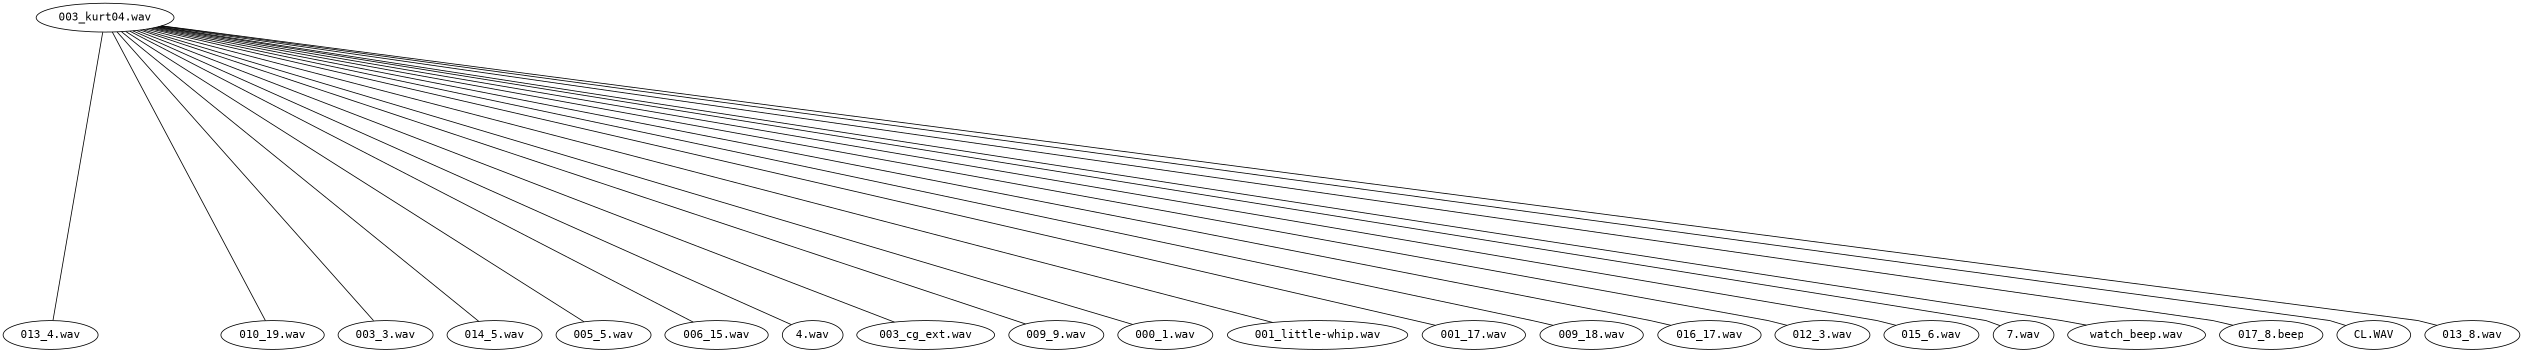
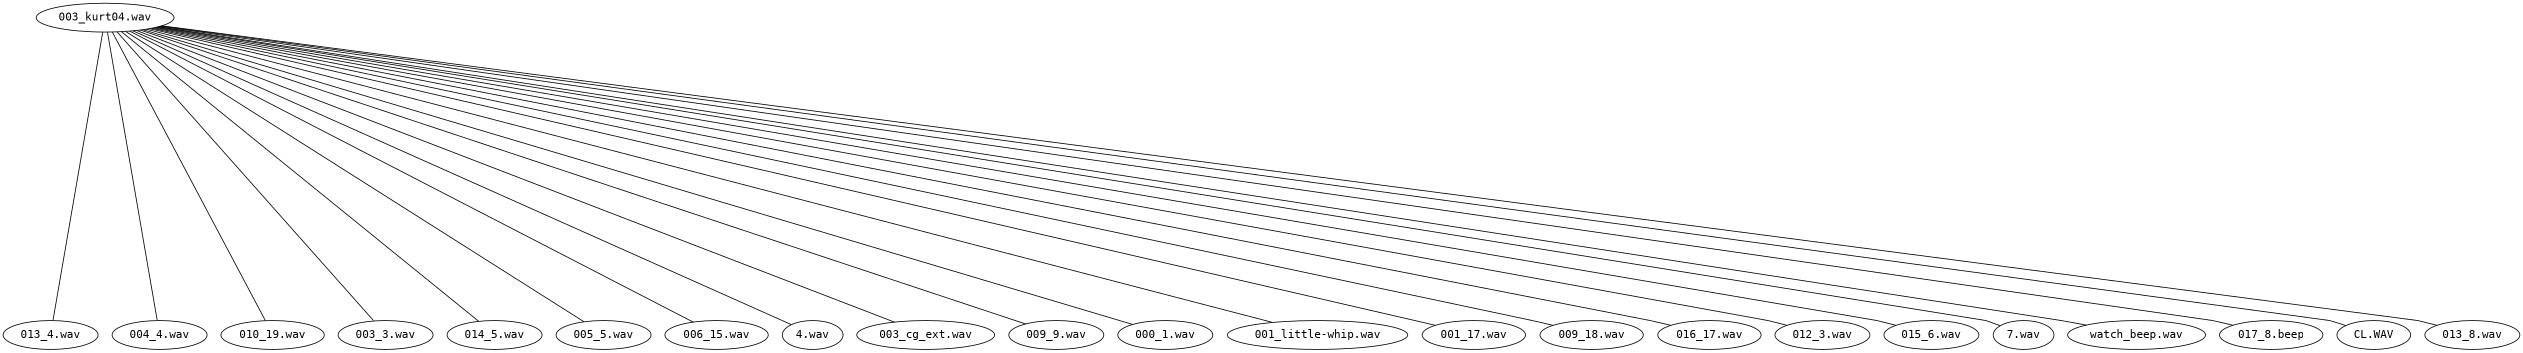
  strict graph {
    fontname="DejaVu Sans Mono"
    ranksep=5
    splines=polyline
    node [fontname="DejaVu Sans Mono"]
    edge [fontname="DejaVu Sans Mono"]
    "003_kurt04.wav" [height=0.5 width=1.8957]
    "013_4.wav" [height=0.5 width=1.3902]
+   "004_4.wav" [height=0.5 width=1.3902]
    "010_19.wav" [height=0.5 width=1.5]
    "003_3.wav" [height=0.5 width=1.3902]
    "014_5.wav" [height=0.5 width=1.3902]
    "005_5.wav" [height=0.5 width=1.3902]
    "006_15.wav" [height=0.5 width=1.5]
    "4.wav" [height=0.5 width=0.90278]
    "003_cg_ext.wav" [height=0.5 width=1.9167]
    "009_9.wav" [height=0.5 width=1.3902]
    "000_1.wav" [height=0.5 width=1.3902]
    "001_little-whip.wav" [height=0.5 width=2.2778]
    n14 [height=0.5 label="001_17.wav" width=1.5]
    "009_18.wav" [height=0.5 width=1.5]
    "016_17.wav" [height=0.5 width=1.5]
    "012_3.wav" [height=0.5 width=1.3902]
    "015_6.wav" [height=0.5 width=1.3902]
    "7.wav" [height=0.5 width=0.90278]
    "watch_beep.wav" [height=0.5 width=1.9318]
    n21 [height=0.5 label="017_8.beep" width=1.3902]
    "CL.WAV" [height=0.5 width=1.2818]
    "013_8.wav" [height=0.5 width=1.3902]
    "003_kurt04.wav" -- "013_4.wav" [weight=0.5169981730917488]
+   "003_kurt04.wav" -- "004_4.wav" [weight=0.5975453944681144]
    "003_kurt04.wav" -- "010_19.wav" [weight=0.9044063120387502]
    "003_kurt04.wav" -- "003_3.wav" [weight=0.5792947319585399]
    "003_kurt04.wav" -- "014_5.wav" [weight=0.5103658287076462]
    "003_kurt04.wav" -- "005_5.wav" [weight=0.9627927520202821]
    "003_kurt04.wav" -- "006_15.wav" [weight=0.5294263038420532]
    "003_kurt04.wav" -- "4.wav" [weight=0.9134937555876002]
    "003_kurt04.wav" -- "003_cg_ext.wav" [weight=0.5754434039950885]
    "003_kurt04.wav" -- "009_9.wav" [weight=0.889191214394692]
    "003_kurt04.wav" -- "000_1.wav" [weight=0.5733104799198009]
    "003_kurt04.wav" -- "001_little-whip.wav" [weight=0.553221970253324]
    "003_kurt04.wav" -- n14 [weight=0.847986729080206]
    "003_kurt04.wav" -- "009_18.wav" [weight=0.5468353850415291]
    "003_kurt04.wav" -- "016_17.wav" [weight=0.6212267841019606]
    "003_kurt04.wav" -- "012_3.wav" [weight=0.9193707072069195]
    "003_kurt04.wav" -- "015_6.wav" [weight=0.552410617307773]
    "003_kurt04.wav" -- "7.wav" [weight=0.916287989662589]
    "003_kurt04.wav" -- "watch_beep.wav" [weight=0.7079303472498035]
    "003_kurt04.wav" -- n21 [weight=0.9577134894293693]
    "003_kurt04.wav" -- "CL.WAV" [weight=0.5915836197142381]
    "003_kurt04.wav" -- "013_8.wav" [weight=0.5876646143243733]
  }
